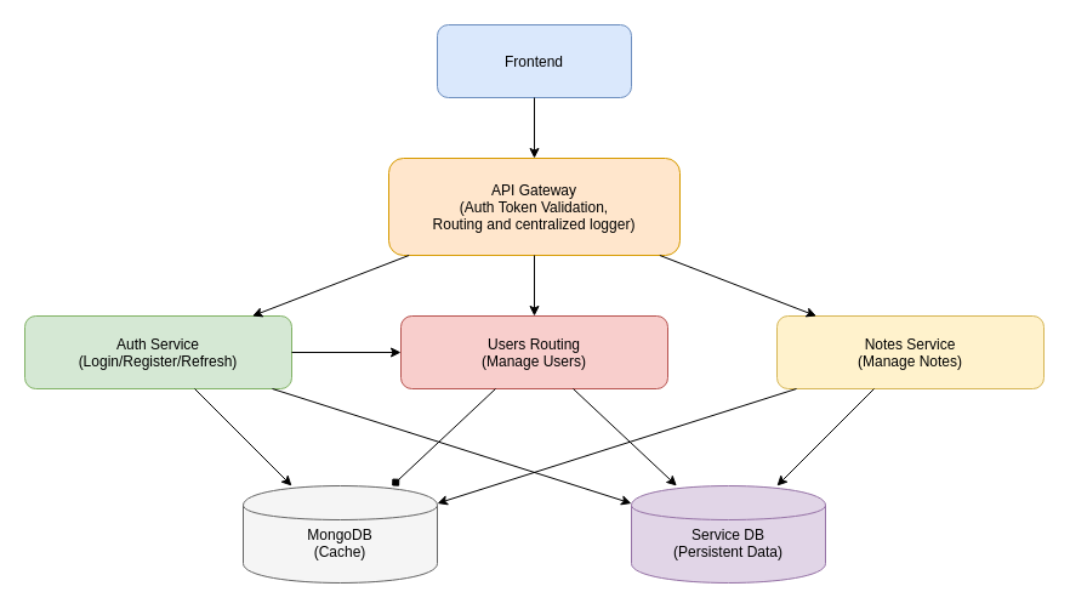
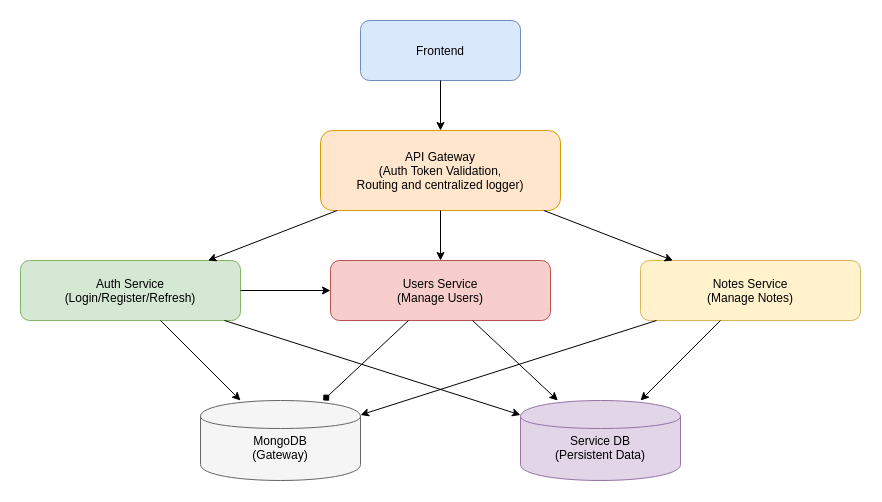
  <mxCell id="0" />
  <mxCell id="1" parent="0" />
  <mxCell id="2" value="Frontend" style="shape=rectangle;fillColor=#dae8fc;strokeColor=#6c8ebf;rounded=1;" parent="1" vertex="1"><mxGeometry x="360" y="20" width="160" height="60" as="geometry" /></mxCell>
  <mxCell id="3" value="API Gateway &#10;(Auth Token Validation, &#10;Routing and centralized logger)" style="shape=rectangle;fillColor=#ffe6cc;strokeColor=#d79b00;rounded=1;" parent="1" vertex="1"><mxGeometry x="320" y="130" width="240" height="80" as="geometry" /></mxCell>
  <mxCell id="4" value="Auth Service &#10;(Login/Register/Refresh)" style="shape=rectangle;fillColor=#d5e8d4;strokeColor=#82b366;rounded=1;" parent="1" vertex="1"><mxGeometry x="20" y="260" width="220" height="60" as="geometry" /></mxCell>
- <mxCell id="5" value="Users Routing &#10;(Manage Users)" style="shape=rectangle;fillColor=#f8cecc;strokeColor=#b85450;rounded=1;" parent="1" vertex="1"><mxGeometry x="330" y="260" width="220" height="60" as="geometry" /></mxCell>
+ <mxCell id="5" value="Users Service &#10;(Manage Users)" style="shape=rectangle;fillColor=#f8cecc;strokeColor=#b85450;rounded=1;" parent="1" vertex="1"><mxGeometry x="330" y="260" width="220" height="60" as="geometry" /></mxCell>
  <mxCell id="6" value="Notes Service &#10;(Manage Notes)" style="shape=rectangle;fillColor=#fff2cc;strokeColor=#d6b656;rounded=1;" parent="1" vertex="1"><mxGeometry x="640" y="260" width="220" height="60" as="geometry" /></mxCell>
  <mxCell id="7" value="&#10;Service DB &#10;(Persistent Data)" style="shape=cylinder;fillColor=#e1d5e7;strokeColor=#9673a6;" parent="1" vertex="1"><mxGeometry x="520" y="400" width="160" height="80" as="geometry" /></mxCell>
- <mxCell id="8" value="&#10;MongoDB &#10;(Cache)" style="shape=cylinder;fillColor=#f5f5f5;strokeColor=#666666;" parent="1" vertex="1"><mxGeometry x="200" y="400" width="160" height="80" as="geometry" /></mxCell>
+ <mxCell id="8" value="&#10;MongoDB &#10;(Gateway)" style="shape=cylinder;fillColor=#f5f5f5;strokeColor=#666666;" parent="1" vertex="1"><mxGeometry x="200" y="400" width="160" height="80" as="geometry" /></mxCell>
  <mxCell id="9" parent="1" source="2" target="3" edge="1"><mxGeometry relative="1" as="geometry" /></mxCell>
  <mxCell id="10" parent="1" source="3" target="4" edge="1"><mxGeometry relative="1" as="geometry" /></mxCell>
  <mxCell id="11" parent="1" source="3" target="5" edge="1"><mxGeometry relative="1" as="geometry" /></mxCell>
  <mxCell id="12" parent="1" source="3" target="6" edge="1"><mxGeometry relative="1" as="geometry" /></mxCell>
  <mxCell id="13" parent="1" source="4" target="7" edge="1"><mxGeometry relative="1" as="geometry" /></mxCell>
  <mxCell id="14" parent="1" source="5" target="7" edge="1"><mxGeometry relative="1" as="geometry" /></mxCell>
  <mxCell id="15" parent="1" source="6" target="7" edge="1"><mxGeometry relative="1" as="geometry" /></mxCell>
  <mxCell id="16" parent="1" source="4" target="8" edge="1"><mxGeometry relative="1" as="geometry" /></mxCell>
  <mxCell id="17" parent="1" source="5" target="8" edge="1" style="endArrow=diamond;"><mxGeometry relative="1" as="geometry" /></mxCell>
  <mxCell id="18" parent="1" source="6" target="8" edge="1"><mxGeometry relative="1" as="geometry" /></mxCell>
  <mxCell id="19" style="entryX=0;entryY=0.5;entryDx=0;entryDy=0;exitX=1;exitY=0.5;exitDx=0;exitDy=0;" edge="1" parent="1" source="4" target="5"><mxGeometry relative="1" as="geometry"><mxPoint x="250" y="290" as="sourcePoint" /><mxPoint x="240" y="310" as="targetPoint" /></mxGeometry></mxCell>
